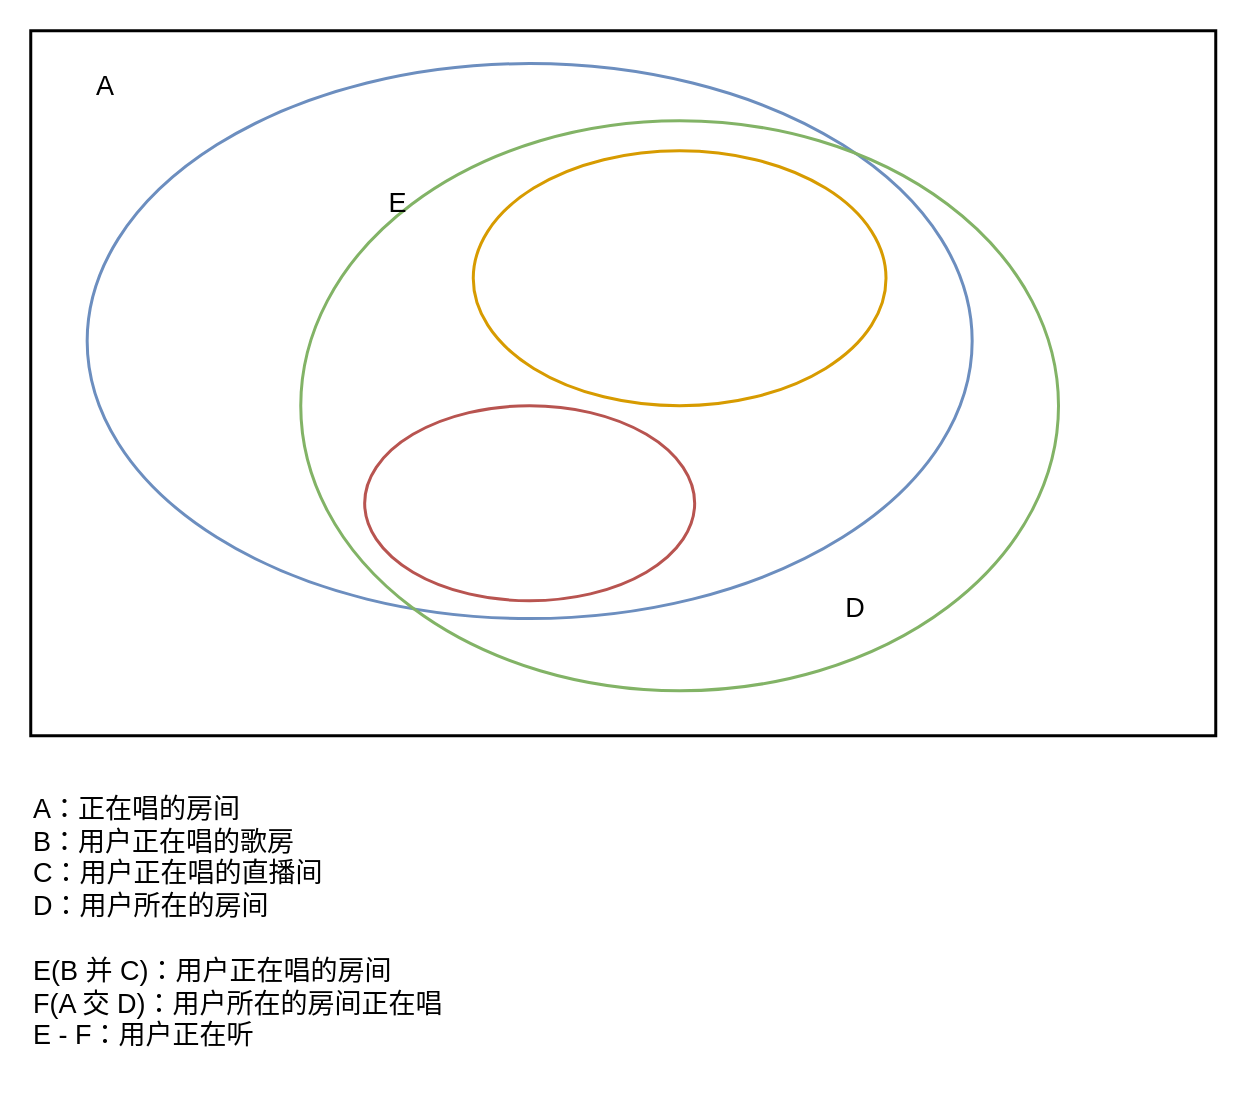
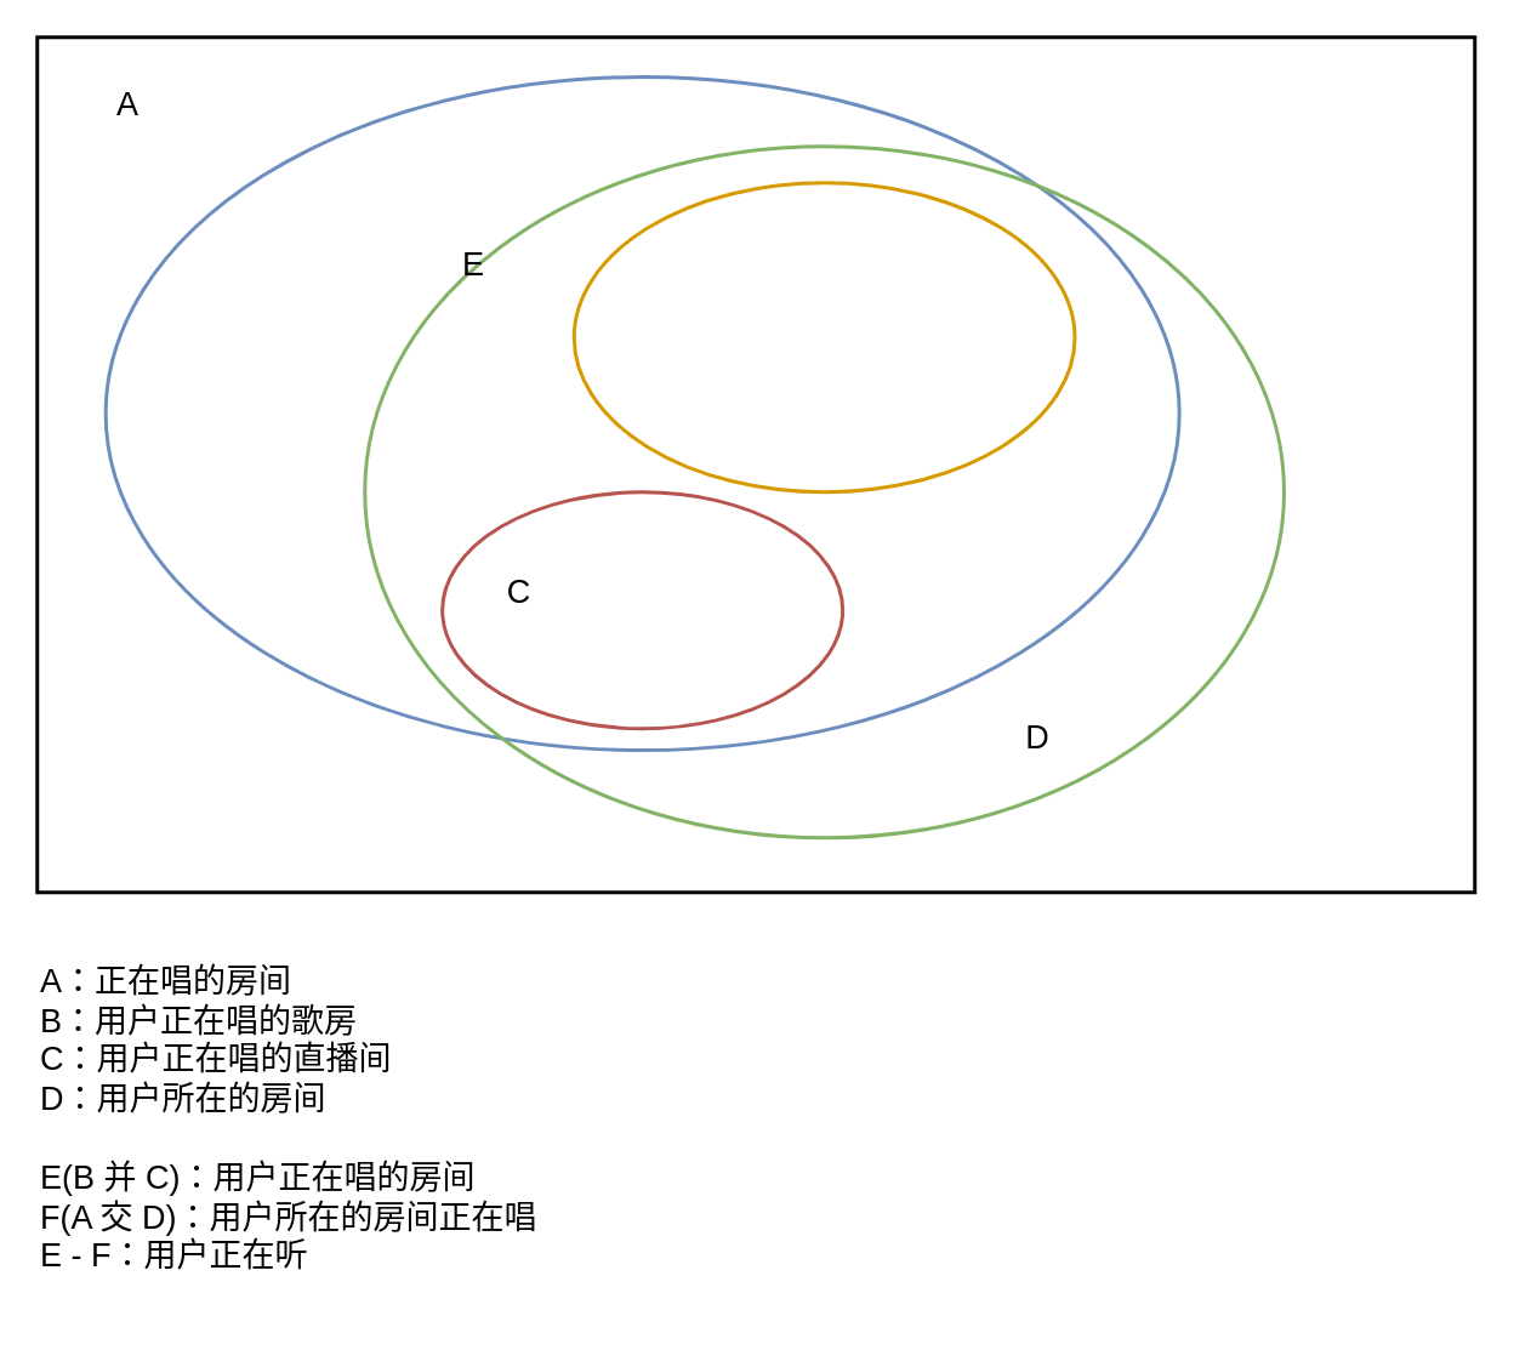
  <mxCell id="0" />
  <mxCell id="1" parent="0" />
  <mxCell id="2" value="" style="rounded=0;whiteSpace=wrap;html=1;fillColor=none;strokeWidth=2;" vertex="1" parent="1"><mxGeometry x="20" y="20" width="790" height="470" as="geometry" /></mxCell>
  <mxCell id="3" value="" style="ellipse;whiteSpace=wrap;html=1;rotation=0;fillColor=none;strokeWidth=2;strokeColor=#6c8ebf;" vertex="1" parent="1"><mxGeometry x="57.61" y="41.88" width="590" height="370" as="geometry" /></mxCell>
  <mxCell id="4" value="" style="ellipse;whiteSpace=wrap;html=1;rotation=0;fillColor=none;strokeWidth=2;strokeColor=#82b366;" vertex="1" parent="1"><mxGeometry x="200" y="80" width="505.17" height="380" as="geometry" /></mxCell>
  <mxCell id="5" value="" style="ellipse;whiteSpace=wrap;html=1;rotation=0;fillColor=none;strokeWidth=2;strokeColor=#d79b00;" vertex="1" parent="1"><mxGeometry x="315" y="100" width="275.17" height="170" as="geometry" /></mxCell>
  <mxCell id="6" value="" style="ellipse;whiteSpace=wrap;html=1;rotation=0;fillColor=none;strokeWidth=2;strokeColor=#b85450;" vertex="1" parent="1"><mxGeometry x="242.61" y="270" width="220" height="130" as="geometry" /></mxCell>
  <mxCell id="7" value="&lt;font style=&quot;font-size: 18px;&quot;&gt;A&lt;/font&gt;" style="text;html=1;strokeColor=none;fillColor=none;align=center;verticalAlign=middle;whiteSpace=wrap;rounded=0;" vertex="1" parent="1"><mxGeometry x="40" y="42" width="60" height="30" as="geometry" /></mxCell>
+ <mxCell id="8" value="&lt;font style=&quot;font-size: 18px;&quot;&gt;C&lt;/font&gt;" style="text;html=1;strokeColor=none;fillColor=none;align=center;verticalAlign=middle;whiteSpace=wrap;rounded=0;" vertex="1" parent="1"><mxGeometry x="255" y="310" width="60" height="30" as="geometry" /></mxCell>
  <mxCell id="9" value="&lt;font style=&quot;font-size: 18px;&quot;&gt;A：正在唱的房间&lt;br&gt;B：用户正在唱的歌房&lt;br&gt;C：用户正在唱的直播间&lt;br&gt;D：用户所在的房间&lt;br&gt;&lt;br&gt;E(B 并 C)：用户正在唱的房间&lt;br&gt;F(A 交 D)：用户所在的房间正在唱&lt;br&gt;E - F：用户正在听&lt;br&gt;&lt;/font&gt;" style="text;html=1;strokeColor=none;fillColor=none;align=left;verticalAlign=middle;whiteSpace=wrap;rounded=0;" vertex="1" parent="1"><mxGeometry x="20" y="510" width="320" height="210" as="geometry" /></mxCell>
  <mxCell id="10" value="&lt;font style=&quot;font-size: 18px;&quot;&gt;D&lt;/font&gt;" style="text;html=1;strokeColor=none;fillColor=none;align=center;verticalAlign=middle;whiteSpace=wrap;rounded=0;" vertex="1" parent="1"><mxGeometry x="540" y="390" width="60" height="30" as="geometry" /></mxCell>
- <mxCell id="11" value="&lt;font style=&quot;font-size: 18px;&quot;&gt;E&lt;/font&gt;" style="text;html=1;strokeColor=none;fillColor=none;align=center;verticalAlign=middle;whiteSpace=wrap;rounded=0;" vertex="1" parent="1"><mxGeometry x="235" y="120" width="60" height="30" as="geometry" /></mxCell>
+ <mxCell id="11" value="&lt;font style=&quot;font-size: 18px;&quot;&gt;E&lt;/font&gt;" style="text;html=1;strokeColor=none;fillColor=none;align=center;verticalAlign=middle;whiteSpace=wrap;rounded=0;" vertex="1" parent="1"><mxGeometry x="230" y="130" width="60" height="30" as="geometry" /></mxCell>
